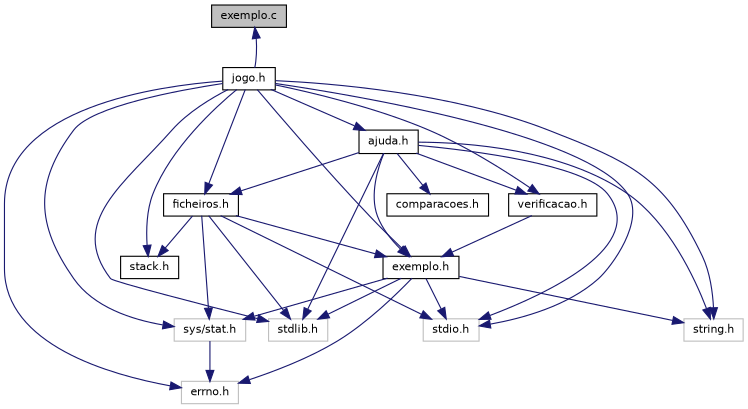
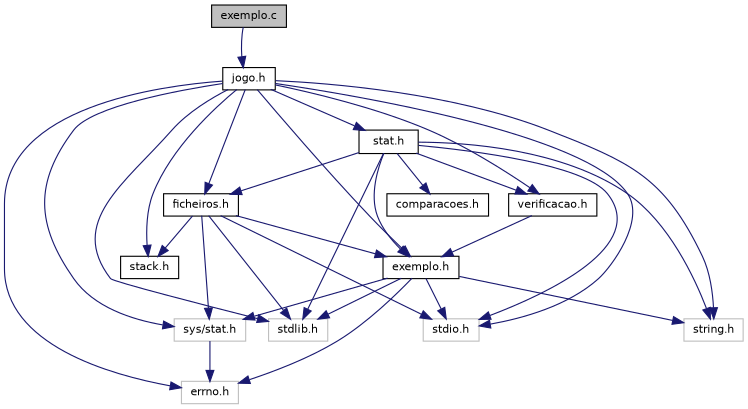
  digraph {
    node [color=black fillcolor=white fontname=Helvetica fontsize=10 shape=record style=filled]
    edge [color=midnightblue fontname=Helvetica fontsize=10 labelfontname=Helvetica labelfontsize=10 style=solid]
    n1 [fillcolor=grey75 fontcolor=black height=0.2 label="exemplo.c" width=0.4]
    n2 [height=0.2 label="jogo.h" width=0.4]
    n3 [color=grey75 height=0.2 label="stdio.h" width=0.4]
    n4 [color=grey75 height=0.2 label="stdlib.h" width=0.4]
    n5 [color=grey75 height=0.2 label="string.h" width=0.4]
    n6 [color=grey75 height=0.2 label="errno.h" width=0.4]
    n7 [color=grey75 height=0.2 label="sys/stat.h" width=0.4]
    n8 [height=0.2 label="exemplo.h" width=0.4]
    n9 [height=0.2 label="stack.h" width=0.4]
    n10 [height=0.2 label="ficheiros.h" width=0.4]
-   n11 [height=0.2 label="ajuda.h" width=0.4]
+   n11 [height=0.2 label="stat.h" width=0.4]
    n12 [height=0.2 label="verificacao.h" width=0.4]
    n13 [height=0.2 label="comparacoes.h" width=0.4]
-   n2 -> n1
+   n1 -> n2
    n2 -> n3
    n2 -> n4
    n2 -> n5
    n2 -> n6
    n2 -> n7
    n2 -> n8
    n2 -> n9
    n2 -> n10
    n2 -> n11
    n2 -> n12
    n7 -> n6
    n8 -> n3
    n8 -> n4
    n8 -> n5
    n8 -> n6
    n8 -> n7
    n10 -> n3
    n10 -> n4
    n10 -> n7
    n10 -> n8
    n10 -> n9
    n11 -> n3
    n11 -> n4
    n11 -> n5
    n11 -> n8
    n11 -> n10
    n11 -> n12
    n11 -> n13
    n12 -> n8
  }
